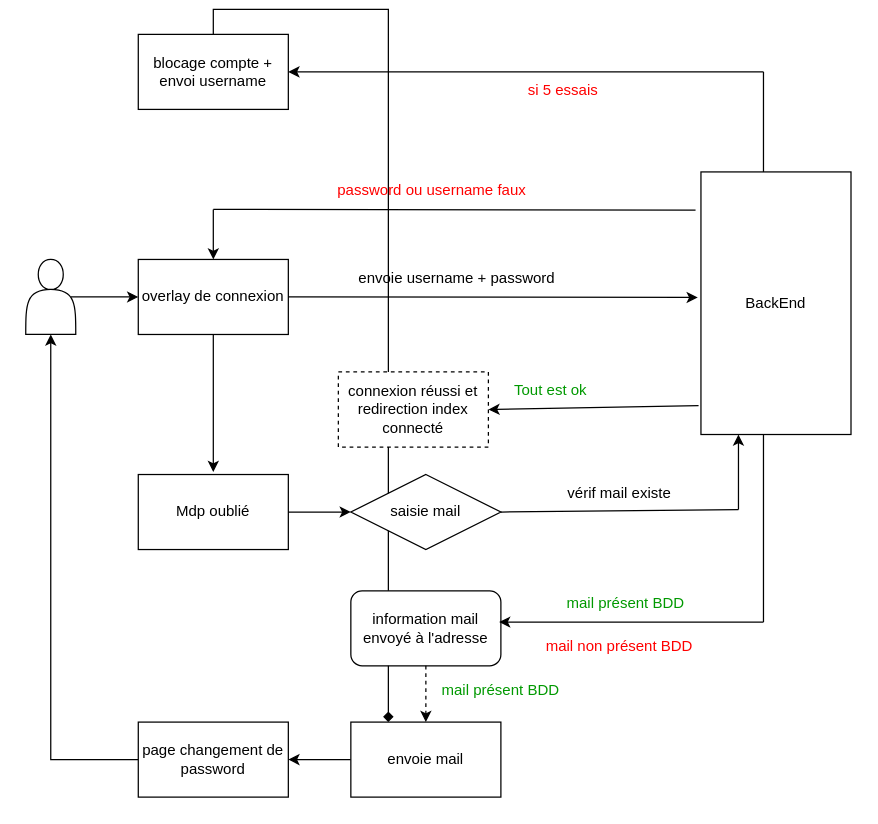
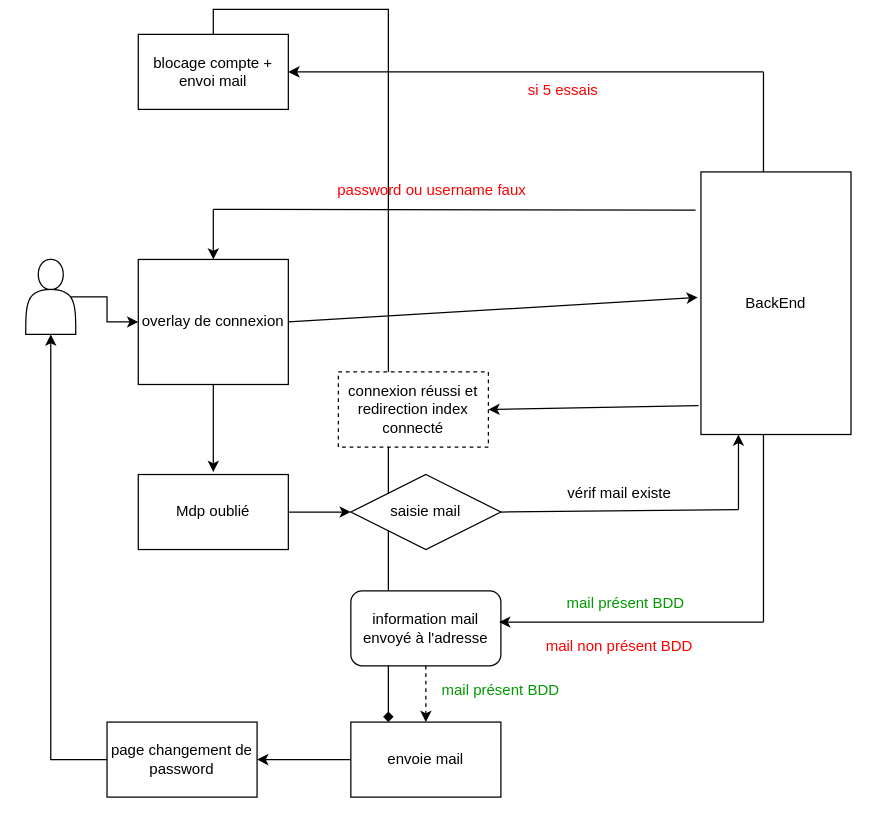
  <mxCell id="0" />
  <mxCell id="1" parent="0" />
  <mxCell id="2" style="edgeStyle=orthogonalEdgeStyle;rounded=0;orthogonalLoop=1;jettySize=auto;html=1;exitX=0.9;exitY=0.5;exitDx=0;exitDy=0;exitPerimeter=0;" edge="1" parent="1" source="3" target="4"><mxGeometry relative="1" as="geometry" /></mxCell>
  <mxCell id="3" value="" style="shape=actor;whiteSpace=wrap;html=1;" vertex="1" parent="1"><mxGeometry x="20" y="200" width="40" height="60" as="geometry" /></mxCell>
- <mxCell id="4" value="overlay de connexion" style="rounded=0;whiteSpace=wrap;html=1;" vertex="1" parent="1"><mxGeometry x="110" y="200" width="120" height="60" as="geometry" /></mxCell>
+ <mxCell id="4" value="overlay de connexion" style="rounded=0;whiteSpace=wrap;html=1;" vertex="1" parent="1"><mxGeometry x="110" y="200" width="120" height="100" as="geometry" /></mxCell>
  <mxCell id="5" value="BackEnd" style="rounded=0;whiteSpace=wrap;html=1;" vertex="1" parent="1"><mxGeometry x="560" y="130" width="120" height="210" as="geometry" /></mxCell>
  <mxCell id="6" value="" style="endArrow=classic;html=1;rounded=0;exitX=1;exitY=0.5;exitDx=0;exitDy=0;entryX=-0.021;entryY=0.478;entryDx=0;entryDy=0;entryPerimeter=0;" edge="1" parent="1" source="4" target="5"><mxGeometry width="50" height="50" relative="1" as="geometry"><mxPoint x="370" y="160" as="sourcePoint" /><mxPoint x="420" y="110" as="targetPoint" /></mxGeometry></mxCell>
- <mxCell id="7" value="envoie username + password" style="text;html=1;align=center;verticalAlign=middle;whiteSpace=wrap;rounded=0;" vertex="1" parent="1"><mxGeometry x="260" y="200" width="210" height="30" as="geometry" /></mxCell>
  <mxCell id="8" style="edgeStyle=orthogonalEdgeStyle;rounded=0;orthogonalLoop=1;jettySize=auto;html=1;exitX=0.5;exitY=0;exitDx=0;exitDy=0;entryX=0.25;entryY=0;entryDx=0;entryDy=0;endArrow=diamond;" edge="1" parent="1" source="9" target="28"><mxGeometry relative="1" as="geometry" /></mxCell>
- <mxCell id="9" value="blocage compte + envoi username" style="rounded=0;whiteSpace=wrap;html=1;" vertex="1" parent="1"><mxGeometry x="110" y="20" width="120" height="60" as="geometry" /></mxCell>
+ <mxCell id="9" value="blocage compte + envoi mail" style="rounded=0;whiteSpace=wrap;html=1;" vertex="1" parent="1"><mxGeometry x="110" y="20" width="120" height="60" as="geometry" /></mxCell>
  <mxCell id="10" value="" style="endArrow=none;html=1;rounded=0;entryX=-0.036;entryY=0.145;entryDx=0;entryDy=0;entryPerimeter=0;" edge="1" parent="1" target="5"><mxGeometry width="50" height="50" relative="1" as="geometry"><mxPoint x="170" y="160" as="sourcePoint" /><mxPoint x="420" y="110" as="targetPoint" /></mxGeometry></mxCell>
  <mxCell id="11" value="" style="endArrow=classic;html=1;rounded=0;entryX=0.5;entryY=0;entryDx=0;entryDy=0;" edge="1" parent="1" target="4"><mxGeometry width="50" height="50" relative="1" as="geometry"><mxPoint x="170" y="160" as="sourcePoint" /><mxPoint x="420" y="110" as="targetPoint" /></mxGeometry></mxCell>
  <mxCell id="12" value="password ou username faux" style="text;html=1;align=center;verticalAlign=middle;whiteSpace=wrap;rounded=0;fontColor=#FF0000;" vertex="1" parent="1"><mxGeometry x="240" y="130" width="210" height="30" as="geometry" /></mxCell>
  <mxCell id="13" value="" style="endArrow=none;html=1;rounded=0;" edge="1" parent="1"><mxGeometry width="50" height="50" relative="1" as="geometry"><mxPoint x="610" y="130" as="sourcePoint" /><mxPoint x="610" y="50" as="targetPoint" /></mxGeometry></mxCell>
  <mxCell id="14" value="" style="endArrow=classic;html=1;rounded=0;entryX=1;entryY=0.5;entryDx=0;entryDy=0;" edge="1" parent="1" target="9"><mxGeometry width="50" height="50" relative="1" as="geometry"><mxPoint x="610" y="50" as="sourcePoint" /><mxPoint x="420" y="110" as="targetPoint" /></mxGeometry></mxCell>
  <mxCell id="15" value="si 5 essais" style="text;html=1;align=center;verticalAlign=middle;whiteSpace=wrap;rounded=0;fontColor=#FF0000;" vertex="1" parent="1"><mxGeometry x="420" y="50" width="60" height="30" as="geometry" /></mxCell>
  <mxCell id="16" value="connexion réussi et redirection index connecté" style="rounded=0;whiteSpace=wrap;html=1;dashed=1;" vertex="1" parent="1"><mxGeometry x="270" y="290" width="120" height="60" as="geometry" /></mxCell>
  <mxCell id="17" value="" style="endArrow=classic;html=1;rounded=0;exitX=-0.016;exitY=0.89;exitDx=0;exitDy=0;entryX=1;entryY=0.5;entryDx=0;entryDy=0;exitPerimeter=0;" edge="1" parent="1" source="5" target="16"><mxGeometry width="50" height="50" relative="1" as="geometry"><mxPoint x="350" y="320" as="sourcePoint" /><mxPoint x="400" y="270" as="targetPoint" /></mxGeometry></mxCell>
- <mxCell id="18" value="Tout est ok" style="text;html=1;align=center;verticalAlign=middle;whiteSpace=wrap;rounded=0;fontColor=#009900;" vertex="1" parent="1"><mxGeometry x="400" y="290" width="80" height="30" as="geometry" /></mxCell>
  <mxCell id="19" value="Mdp oublié" style="rounded=0;whiteSpace=wrap;html=1;" vertex="1" parent="1"><mxGeometry x="110" y="372" width="120" height="60" as="geometry" /></mxCell>
  <mxCell id="20" value="saisie mail" style="rhombus;whiteSpace=wrap;html=1;" vertex="1" parent="1"><mxGeometry x="280" y="372" width="120" height="60" as="geometry" /></mxCell>
  <mxCell id="21" value="" style="endArrow=classic;html=1;rounded=0;exitX=0.5;exitY=1;exitDx=0;exitDy=0;" edge="1" parent="1" source="4"><mxGeometry width="50" height="50" relative="1" as="geometry"><mxPoint x="420" y="340" as="sourcePoint" /><mxPoint x="170" y="370" as="targetPoint" /></mxGeometry></mxCell>
  <mxCell id="22" value="" style="endArrow=classic;html=1;rounded=0;exitX=1;exitY=0.5;exitDx=0;exitDy=0;" edge="1" parent="1" source="19" target="20"><mxGeometry width="50" height="50" relative="1" as="geometry"><mxPoint x="420" y="340" as="sourcePoint" /><mxPoint x="470" y="290" as="targetPoint" /></mxGeometry></mxCell>
  <mxCell id="23" value="" style="endArrow=none;html=1;rounded=0;exitX=1;exitY=0.5;exitDx=0;exitDy=0;" edge="1" parent="1" source="20"><mxGeometry width="50" height="50" relative="1" as="geometry"><mxPoint x="420" y="340" as="sourcePoint" /><mxPoint x="590" y="400" as="targetPoint" /></mxGeometry></mxCell>
  <mxCell id="24" value="" style="endArrow=classic;html=1;rounded=0;entryX=0.25;entryY=1;entryDx=0;entryDy=0;" edge="1" parent="1" target="5"><mxGeometry width="50" height="50" relative="1" as="geometry"><mxPoint x="590" y="400" as="sourcePoint" /><mxPoint x="470" y="290" as="targetPoint" /></mxGeometry></mxCell>
  <mxCell id="25" value="vérif mail existe" style="text;html=1;align=center;verticalAlign=middle;whiteSpace=wrap;rounded=0;" vertex="1" parent="1"><mxGeometry x="440" y="372" width="110" height="30" as="geometry" /></mxCell>
  <mxCell id="26" value="information mail envoyé à l'adresse" style="whiteSpace=wrap;html=1;rounded=1;" vertex="1" parent="1"><mxGeometry x="280" y="465" width="120" height="60" as="geometry" /></mxCell>
  <mxCell id="27" style="edgeStyle=orthogonalEdgeStyle;rounded=0;orthogonalLoop=1;jettySize=auto;html=1;exitX=0;exitY=0.5;exitDx=0;exitDy=0;entryX=1;entryY=0.5;entryDx=0;entryDy=0;" edge="1" parent="1" source="28" target="36"><mxGeometry relative="1" as="geometry" /></mxCell>
  <mxCell id="28" value="envoie mail" style="rounded=0;whiteSpace=wrap;html=1;" vertex="1" parent="1"><mxGeometry x="280" y="570" width="120" height="60" as="geometry" /></mxCell>
  <mxCell id="29" value="" style="endArrow=none;html=1;rounded=0;" edge="1" parent="1"><mxGeometry width="50" height="50" relative="1" as="geometry"><mxPoint x="610" y="490" as="sourcePoint" /><mxPoint x="610" y="340" as="targetPoint" /></mxGeometry></mxCell>
  <mxCell id="30" value="" style="endArrow=classic;html=1;rounded=0;entryX=0.988;entryY=0.417;entryDx=0;entryDy=0;entryPerimeter=0;" edge="1" parent="1" target="26"><mxGeometry width="50" height="50" relative="1" as="geometry"><mxPoint x="610" y="490" as="sourcePoint" /><mxPoint x="600" y="380" as="targetPoint" /></mxGeometry></mxCell>
  <mxCell id="31" value="&lt;font color=&quot;#009900&quot;&gt;mail présent BDD&lt;/font&gt;" style="text;html=1;align=center;verticalAlign=middle;whiteSpace=wrap;rounded=0;" vertex="1" parent="1"><mxGeometry x="430" y="460" width="140" height="30" as="geometry" /></mxCell>
  <mxCell id="32" value="&lt;font&gt;mail non présent BDD&lt;/font&gt;" style="text;html=1;align=center;verticalAlign=middle;whiteSpace=wrap;rounded=0;fontColor=#FF0000;" vertex="1" parent="1"><mxGeometry x="425" y="495" width="140" height="30" as="geometry" /></mxCell>
  <mxCell id="33" value="" style="endArrow=classic;html=1;rounded=0;exitX=0.5;exitY=1;exitDx=0;exitDy=0;entryX=0.5;entryY=0;entryDx=0;entryDy=0;dashed=1;" edge="1" parent="1" source="26" target="28"><mxGeometry width="50" height="50" relative="1" as="geometry"><mxPoint x="550" y="570" as="sourcePoint" /><mxPoint x="600" y="520" as="targetPoint" /></mxGeometry></mxCell>
  <mxCell id="34" value="&lt;font color=&quot;#009900&quot;&gt;mail présent BDD&lt;/font&gt;" style="text;html=1;align=center;verticalAlign=middle;whiteSpace=wrap;rounded=0;" vertex="1" parent="1"><mxGeometry x="330" y="530" width="140" height="30" as="geometry" /></mxCell>
  <mxCell id="35" style="edgeStyle=orthogonalEdgeStyle;rounded=0;orthogonalLoop=1;jettySize=auto;html=1;exitX=0;exitY=0.5;exitDx=0;exitDy=0;entryX=0.5;entryY=1;entryDx=0;entryDy=0;" edge="1" parent="1" source="36" target="3"><mxGeometry relative="1" as="geometry" /></mxCell>
- <mxCell id="36" value="page changement de password" style="rounded=0;whiteSpace=wrap;html=1;" vertex="1" parent="1"><mxGeometry x="110" y="570" width="120" height="60" as="geometry" /></mxCell>
+ <mxCell id="36" value="page changement de password" style="rounded=0;whiteSpace=wrap;html=1;" vertex="1" parent="1"><mxGeometry x="85" y="570" width="120" height="60" as="geometry" /></mxCell>
